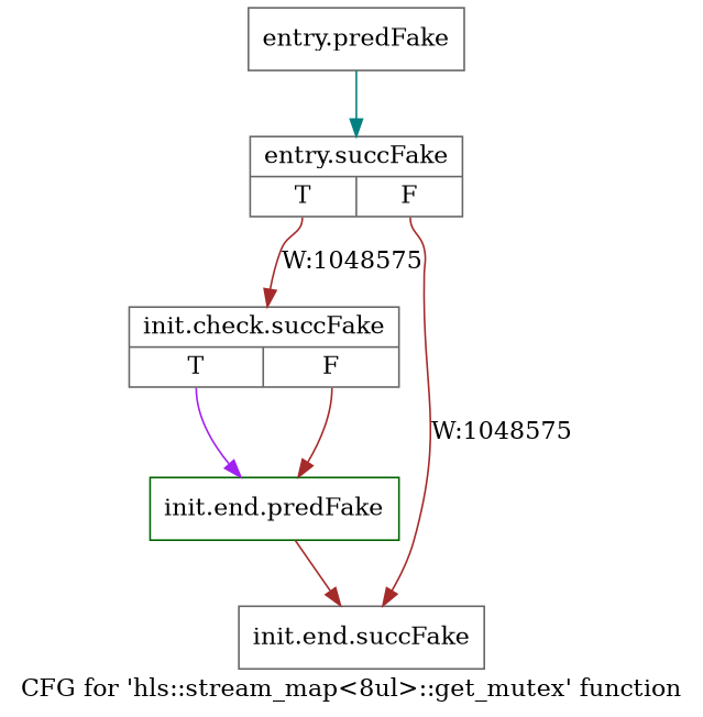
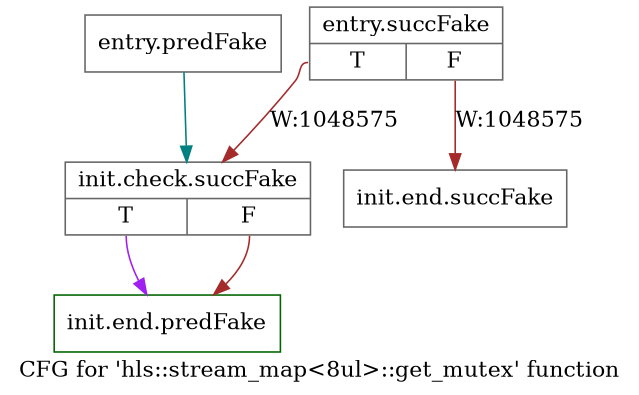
  digraph {
    label="CFG for 'hls::stream_map\<8ul\>::get_mutex' function"
    node [color=gray40 filename="/tools/Xilinx/Vitis_HLS/2023.1/include/hls_stream.h" linenumber=327 shape=record]
    edge [color=brown filename="/tools/Xilinx/Vitis_HLS/2023.1/include/hls_stream.h"]
    n1 [label="{entry.predFake}"]
    n2 [label="{entry.succFake|{<s0>T|<s1>F}}"]
    n3 [label="{init.check.succFake|{<s0>T|<s1>F}}"]
    n4 [label="{init.end.succFake}" linenumber=328]
    n5 [color=darkgreen label="{init.end.predFake}" linenumber=328]
-   n1 -> n2 [color=teal execusionnum=3]
+   n1 -> n3 [color=teal execusionnum=3]
    n2 -> n3 [execusionnum=0 label="W:1048575" tailport=s0]
    n2 -> n4 [label="W:1048575" tailport=s1 filename=""]
    n3 -> n5 [color=purple execusionnum=0 tailport=s0]
    n3 -> n5 [tailport=s1 filename=""]
-   n5 -> n4 [execusionnum=1048574]
  }
